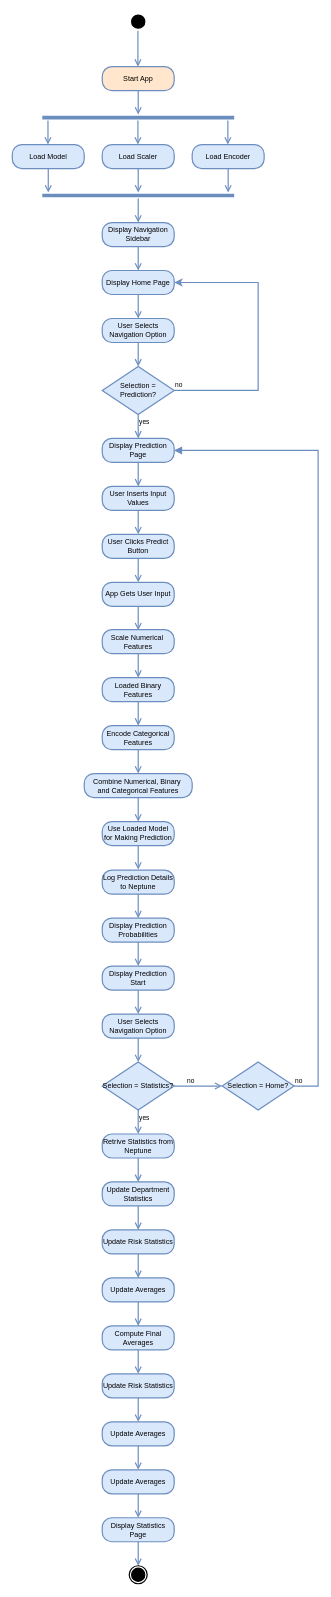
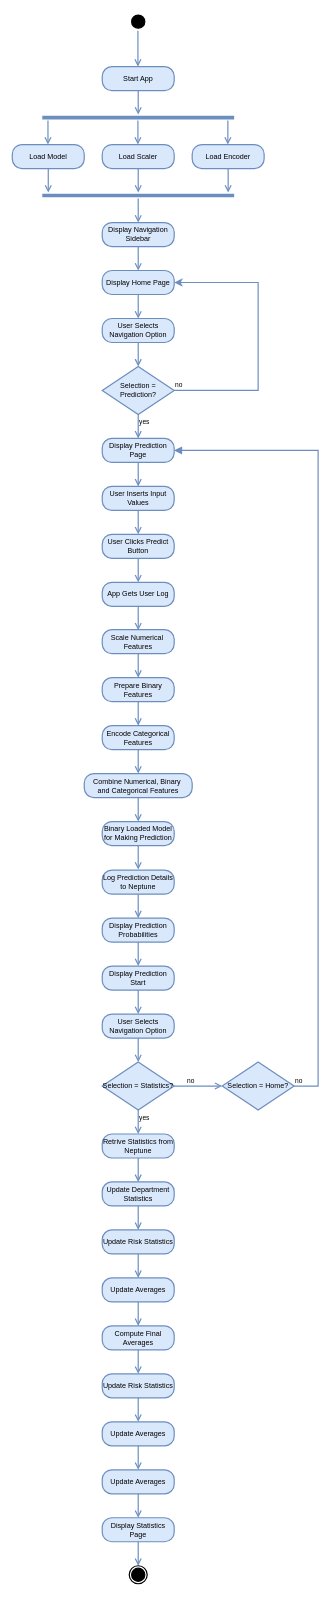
  <mxCell id="0" />
  <mxCell id="1" parent="0" />
  <mxCell id="2" value="no" style="edgeStyle=orthogonalEdgeStyle;html=1;align=left;verticalAlign=bottom;endArrow=open;endSize=8;strokeColor=#6c8ebf;rounded=0;entryX=1;entryY=0.5;entryDx=0;entryDy=0;fillColor=#dae8fc;strokeWidth=2;" edge="1" parent="1"><mxGeometry x="-1" relative="1" as="geometry"><mxPoint x="340" y="240" as="targetPoint" /><Array as="points"><mxPoint x="400" y="500" /><mxPoint x="400" y="240" /></Array></mxGeometry></mxCell>
  <mxCell id="3" value="" style="ellipse;html=1;shape=startState;fillColor=light-dark(#000000, #1d293b);strokeColor=#000000;strokeWidth=2;" vertex="1" parent="1"><mxGeometry x="215" y="20" width="30" height="30" as="geometry" /></mxCell>
- <mxCell id="4" value="Start App" style="rounded=1;whiteSpace=wrap;html=1;arcSize=40;fillColor=#ffe6cc;strokeColor=#6c8ebf;strokeWidth=2;" vertex="1" parent="1"><mxGeometry x="170" y="110" width="120" height="40" as="geometry" /></mxCell>
+ <mxCell id="4" value="Start App" style="rounded=1;whiteSpace=wrap;html=1;arcSize=40;fillColor=#dae8fc;strokeColor=#6c8ebf;strokeWidth=2;" vertex="1" parent="1"><mxGeometry x="170" y="110" width="120" height="40" as="geometry" /></mxCell>
  <mxCell id="5" value="" style="edgeStyle=orthogonalEdgeStyle;html=1;verticalAlign=bottom;endArrow=open;endSize=8;strokeColor=#6c8ebf;rounded=0;fillColor=#dae8fc;strokeWidth=2;" edge="1" parent="1" source="4"><mxGeometry relative="1" as="geometry"><mxPoint x="230" y="190" as="targetPoint" /></mxGeometry></mxCell>
  <mxCell id="6" value="" style="edgeStyle=orthogonalEdgeStyle;html=1;verticalAlign=bottom;endArrow=open;endSize=8;strokeColor=#6c8ebf;rounded=0;fillColor=#dae8fc;strokeWidth=2;" edge="1" parent="1"><mxGeometry relative="1" as="geometry"><mxPoint x="229.5" y="110" as="targetPoint" /><mxPoint x="229.5" y="50" as="sourcePoint" /></mxGeometry></mxCell>
  <mxCell id="7" value="" style="shape=line;html=1;strokeWidth=6;strokeColor=#6c8ebf;fillColor=#dae8fc;" vertex="1" parent="1"><mxGeometry x="70" y="190" width="320" height="10" as="geometry" /></mxCell>
  <mxCell id="8" value="Load Scaler" style="rounded=1;whiteSpace=wrap;html=1;arcSize=40;fillColor=#dae8fc;strokeColor=#6c8ebf;strokeWidth=2;" vertex="1" parent="1"><mxGeometry x="170" y="240" width="120" height="40" as="geometry" /></mxCell>
  <mxCell id="9" value="" style="edgeStyle=orthogonalEdgeStyle;html=1;verticalAlign=bottom;endArrow=open;endSize=8;strokeColor=#6c8ebf;rounded=0;fillColor=#dae8fc;strokeWidth=2;" edge="1" parent="1" source="8"><mxGeometry relative="1" as="geometry"><mxPoint x="230" y="320" as="targetPoint" /></mxGeometry></mxCell>
  <mxCell id="10" value="" style="edgeStyle=orthogonalEdgeStyle;html=1;verticalAlign=bottom;endArrow=open;endSize=8;strokeColor=#6c8ebf;rounded=0;fillColor=#dae8fc;strokeWidth=2;" edge="1" parent="1"><mxGeometry relative="1" as="geometry"><mxPoint x="229.5" y="240" as="targetPoint" /><mxPoint x="229.5" y="200" as="sourcePoint" /></mxGeometry></mxCell>
  <mxCell id="11" value="Load Model" style="rounded=1;whiteSpace=wrap;html=1;arcSize=40;fillColor=#dae8fc;strokeColor=#6c8ebf;strokeWidth=2;" vertex="1" parent="1"><mxGeometry x="20" y="240" width="120" height="40" as="geometry" /></mxCell>
  <mxCell id="12" value="" style="edgeStyle=orthogonalEdgeStyle;html=1;verticalAlign=bottom;endArrow=open;endSize=8;strokeColor=#6c8ebf;rounded=0;fillColor=#dae8fc;strokeWidth=2;" edge="1" parent="1" source="11"><mxGeometry relative="1" as="geometry"><mxPoint x="80" y="320" as="targetPoint" /></mxGeometry></mxCell>
  <mxCell id="13" value="" style="edgeStyle=orthogonalEdgeStyle;html=1;verticalAlign=bottom;endArrow=open;endSize=8;strokeColor=#6c8ebf;rounded=0;fillColor=#dae8fc;strokeWidth=2;" edge="1" parent="1"><mxGeometry relative="1" as="geometry"><mxPoint x="79.5" y="240" as="targetPoint" /><mxPoint x="79.5" y="200" as="sourcePoint" /></mxGeometry></mxCell>
  <mxCell id="14" value="Load Encoder" style="rounded=1;whiteSpace=wrap;html=1;arcSize=40;fillColor=#dae8fc;strokeColor=#6c8ebf;strokeWidth=2;" vertex="1" parent="1"><mxGeometry x="320" y="240" width="120" height="40" as="geometry" /></mxCell>
  <mxCell id="15" value="" style="edgeStyle=orthogonalEdgeStyle;html=1;verticalAlign=bottom;endArrow=open;endSize=8;strokeColor=#6c8ebf;rounded=0;fillColor=#dae8fc;strokeWidth=2;" edge="1" parent="1" source="14"><mxGeometry relative="1" as="geometry"><mxPoint x="380" y="320" as="targetPoint" /></mxGeometry></mxCell>
  <mxCell id="16" value="" style="edgeStyle=orthogonalEdgeStyle;html=1;verticalAlign=bottom;endArrow=open;endSize=8;strokeColor=#6c8ebf;rounded=0;fillColor=#dae8fc;strokeWidth=2;" edge="1" parent="1"><mxGeometry relative="1" as="geometry"><mxPoint x="379.5" y="240" as="targetPoint" /><mxPoint x="379.5" y="200" as="sourcePoint" /></mxGeometry></mxCell>
  <mxCell id="17" value="" style="shape=line;html=1;strokeWidth=6;strokeColor=#6c8ebf;fillColor=#dae8fc;" vertex="1" parent="1"><mxGeometry x="70" y="320" width="320" height="10" as="geometry" /></mxCell>
  <mxCell id="18" value="" style="edgeStyle=orthogonalEdgeStyle;html=1;verticalAlign=bottom;endArrow=open;endSize=8;strokeColor=#6c8ebf;rounded=0;fillColor=#dae8fc;strokeWidth=2;" edge="1" parent="1"><mxGeometry relative="1" as="geometry"><mxPoint x="230" y="370" as="targetPoint" /><mxPoint x="230" y="330" as="sourcePoint" /></mxGeometry></mxCell>
  <mxCell id="19" value="Display Navigation Sidebar" style="rounded=1;whiteSpace=wrap;html=1;arcSize=40;fillColor=#dae8fc;strokeColor=#6c8ebf;strokeWidth=2;" vertex="1" parent="1"><mxGeometry x="170" y="370" width="120" height="40" as="geometry" /></mxCell>
  <mxCell id="20" value="" style="edgeStyle=orthogonalEdgeStyle;html=1;verticalAlign=bottom;endArrow=open;endSize=8;strokeColor=#6c8ebf;rounded=0;fillColor=#dae8fc;strokeWidth=2;" edge="1" parent="1" source="19"><mxGeometry relative="1" as="geometry"><mxPoint x="230" y="450" as="targetPoint" /></mxGeometry></mxCell>
  <mxCell id="21" value="Display Home Page" style="rounded=1;whiteSpace=wrap;html=1;arcSize=40;fillColor=#dae8fc;strokeColor=#6c8ebf;strokeWidth=2;" vertex="1" parent="1"><mxGeometry x="170" y="450" width="120" height="40" as="geometry" /></mxCell>
  <mxCell id="22" value="" style="edgeStyle=orthogonalEdgeStyle;html=1;verticalAlign=bottom;endArrow=open;endSize=8;strokeColor=#6c8ebf;rounded=0;fillColor=#dae8fc;strokeWidth=2;" edge="1" parent="1" source="21"><mxGeometry relative="1" as="geometry"><mxPoint x="230" y="530" as="targetPoint" /></mxGeometry></mxCell>
  <mxCell id="23" value="User Selects Navigation Option" style="rounded=1;whiteSpace=wrap;html=1;arcSize=40;fillColor=#dae8fc;strokeColor=#6c8ebf;strokeWidth=2;" vertex="1" parent="1"><mxGeometry x="170" y="530" width="120" height="40" as="geometry" /></mxCell>
  <mxCell id="24" value="" style="edgeStyle=orthogonalEdgeStyle;html=1;verticalAlign=bottom;endArrow=open;endSize=8;strokeColor=#6c8ebf;rounded=0;fillColor=#dae8fc;strokeWidth=2;" edge="1" parent="1" source="23"><mxGeometry relative="1" as="geometry"><mxPoint x="230" y="610" as="targetPoint" /></mxGeometry></mxCell>
  <mxCell id="25" value="Selection = Prediction?" style="rhombus;whiteSpace=wrap;html=1;fillColor=#dae8fc;strokeColor=#6c8ebf;strokeWidth=2;" vertex="1" parent="1"><mxGeometry x="170" y="610" width="120" height="80" as="geometry" /></mxCell>
  <mxCell id="26" value="no" style="edgeStyle=orthogonalEdgeStyle;html=1;align=left;verticalAlign=bottom;endArrow=classic;endSize=8;strokeColor=#6c8ebf;rounded=0;fillColor=#dae8fc;strokeWidth=2;entryX=1;entryY=0.5;entryDx=0;entryDy=0;" edge="1" parent="1" source="25" target="21"><mxGeometry x="-1" relative="1" as="geometry"><mxPoint x="360" y="400" as="targetPoint" /><Array as="points"><mxPoint x="430" y="650" /><mxPoint x="430" y="470" /></Array></mxGeometry></mxCell>
  <mxCell id="27" value="yes" style="edgeStyle=orthogonalEdgeStyle;html=1;align=left;verticalAlign=top;endArrow=open;endSize=8;strokeColor=#6c8ebf;rounded=0;fillColor=#dae8fc;strokeWidth=2;" edge="1" parent="1" source="25"><mxGeometry x="-1" relative="1" as="geometry"><mxPoint x="230" y="730" as="targetPoint" /></mxGeometry></mxCell>
  <mxCell id="28" value="Display Prediction Page" style="rounded=1;whiteSpace=wrap;html=1;arcSize=40;fillColor=#dae8fc;strokeColor=#6c8ebf;strokeWidth=2;" vertex="1" parent="1"><mxGeometry x="170" y="730" width="120" height="40" as="geometry" /></mxCell>
  <mxCell id="29" value="" style="edgeStyle=orthogonalEdgeStyle;html=1;verticalAlign=bottom;endArrow=open;endSize=8;strokeColor=#6c8ebf;rounded=0;fillColor=#dae8fc;strokeWidth=2;" edge="1" parent="1" source="28"><mxGeometry relative="1" as="geometry"><mxPoint x="230" y="810" as="targetPoint" /></mxGeometry></mxCell>
  <mxCell id="30" value="User Inserts Input Values" style="rounded=1;whiteSpace=wrap;html=1;arcSize=40;fillColor=#dae8fc;strokeColor=#6c8ebf;strokeWidth=2;" vertex="1" parent="1"><mxGeometry x="170" y="810" width="120" height="40" as="geometry" /></mxCell>
  <mxCell id="31" value="" style="edgeStyle=orthogonalEdgeStyle;html=1;verticalAlign=bottom;endArrow=open;endSize=8;strokeColor=#6c8ebf;rounded=0;fillColor=#dae8fc;strokeWidth=2;" edge="1" parent="1" source="30"><mxGeometry relative="1" as="geometry"><mxPoint x="230" y="890" as="targetPoint" /></mxGeometry></mxCell>
  <mxCell id="32" value="User Clicks Predict Button" style="rounded=1;whiteSpace=wrap;html=1;arcSize=40;fillColor=#dae8fc;strokeColor=#6c8ebf;strokeWidth=2;" vertex="1" parent="1"><mxGeometry x="170" y="890" width="120" height="40" as="geometry" /></mxCell>
  <mxCell id="33" value="" style="edgeStyle=orthogonalEdgeStyle;html=1;verticalAlign=bottom;endArrow=open;endSize=8;strokeColor=#6c8ebf;rounded=0;fillColor=#dae8fc;strokeWidth=2;" edge="1" parent="1" source="32"><mxGeometry relative="1" as="geometry"><mxPoint x="230" y="970" as="targetPoint" /></mxGeometry></mxCell>
- <mxCell id="34" value="App Gets User Input" style="rounded=1;whiteSpace=wrap;html=1;arcSize=40;fillColor=#dae8fc;strokeColor=#6c8ebf;strokeWidth=2;" vertex="1" parent="1"><mxGeometry x="170" y="970" width="120" height="40" as="geometry" /></mxCell>
+ <mxCell id="34" value="App Gets User Log" style="rounded=1;whiteSpace=wrap;html=1;arcSize=40;fillColor=#dae8fc;strokeColor=#6c8ebf;strokeWidth=2;" vertex="1" parent="1"><mxGeometry x="170" y="970" width="120" height="40" as="geometry" /></mxCell>
  <mxCell id="35" value="" style="edgeStyle=orthogonalEdgeStyle;html=1;verticalAlign=bottom;endArrow=open;endSize=8;strokeColor=#6c8ebf;rounded=0;fillColor=#dae8fc;strokeWidth=2;" edge="1" parent="1" source="34"><mxGeometry relative="1" as="geometry"><mxPoint x="230" y="1050" as="targetPoint" /></mxGeometry></mxCell>
  <mxCell id="36" value="Scale&amp;nbsp;&lt;span style=&quot;background-color: transparent; color: light-dark(rgb(0, 0, 0), rgb(237, 237, 237));&quot;&gt;Numerical&amp;nbsp;&lt;/span&gt;&lt;div&gt;Features&lt;/div&gt;" style="rounded=1;whiteSpace=wrap;html=1;arcSize=40;fillColor=#dae8fc;strokeColor=#6c8ebf;strokeWidth=2;" vertex="1" parent="1"><mxGeometry x="170" y="1049" width="120" height="40" as="geometry" /></mxCell>
  <mxCell id="37" value="" style="edgeStyle=orthogonalEdgeStyle;html=1;verticalAlign=bottom;endArrow=open;endSize=8;strokeColor=#6c8ebf;rounded=0;fillColor=#dae8fc;strokeWidth=2;" edge="1" parent="1" source="36"><mxGeometry relative="1" as="geometry"><mxPoint x="230" y="1129" as="targetPoint" /></mxGeometry></mxCell>
- <mxCell id="38" value="Loaded Binary Features" style="rounded=1;whiteSpace=wrap;html=1;arcSize=40;fillColor=#dae8fc;strokeColor=#6c8ebf;strokeWidth=2;" vertex="1" parent="1"><mxGeometry x="170" y="1129" width="120" height="40" as="geometry" /></mxCell>
+ <mxCell id="38" value="Prepare Binary Features" style="rounded=1;whiteSpace=wrap;html=1;arcSize=40;fillColor=#dae8fc;strokeColor=#6c8ebf;strokeWidth=2;" vertex="1" parent="1"><mxGeometry x="170" y="1129" width="120" height="40" as="geometry" /></mxCell>
  <mxCell id="39" value="" style="edgeStyle=orthogonalEdgeStyle;html=1;verticalAlign=bottom;endArrow=open;endSize=8;strokeColor=#6c8ebf;rounded=0;fillColor=#dae8fc;strokeWidth=2;" edge="1" parent="1" source="38"><mxGeometry relative="1" as="geometry"><mxPoint x="230" y="1209" as="targetPoint" /></mxGeometry></mxCell>
  <mxCell id="40" value="Encode Categorical Features" style="rounded=1;whiteSpace=wrap;html=1;arcSize=40;fillColor=#dae8fc;strokeColor=#6c8ebf;strokeWidth=2;" vertex="1" parent="1"><mxGeometry x="170" y="1209" width="120" height="40" as="geometry" /></mxCell>
  <mxCell id="41" value="" style="edgeStyle=orthogonalEdgeStyle;html=1;verticalAlign=bottom;endArrow=open;endSize=8;strokeColor=#6c8ebf;rounded=0;fillColor=#dae8fc;strokeWidth=2;" edge="1" parent="1" source="40"><mxGeometry relative="1" as="geometry"><mxPoint x="230" y="1289" as="targetPoint" /></mxGeometry></mxCell>
  <mxCell id="42" value="Combine Numerical, Binary&amp;nbsp;&lt;div&gt;and Categorical Features&lt;/div&gt;" style="rounded=1;whiteSpace=wrap;html=1;arcSize=40;fillColor=#dae8fc;strokeColor=#6c8ebf;strokeWidth=2;" vertex="1" parent="1"><mxGeometry x="140" y="1289" width="180" height="40" as="geometry" /></mxCell>
  <mxCell id="43" value="" style="edgeStyle=orthogonalEdgeStyle;html=1;verticalAlign=bottom;endArrow=open;endSize=8;strokeColor=#6c8ebf;rounded=0;fillColor=#dae8fc;strokeWidth=2;" edge="1" parent="1" source="42"><mxGeometry relative="1" as="geometry"><mxPoint x="230" y="1369" as="targetPoint" /></mxGeometry></mxCell>
- <mxCell id="44" value="Use Loaded Model for&amp;nbsp;&lt;span style=&quot;background-color: transparent; color: light-dark(rgb(0, 0, 0), rgb(255, 255, 255));&quot;&gt;Making Prediction&lt;/span&gt;" style="rounded=1;whiteSpace=wrap;html=1;arcSize=40;fillColor=#dae8fc;strokeColor=#6c8ebf;strokeWidth=2;" vertex="1" parent="1"><mxGeometry x="170" y="1369" width="120" height="40" as="geometry" /></mxCell>
+ <mxCell id="44" value="Binary Loaded Model for&amp;nbsp;&lt;span style=&quot;background-color: transparent; color: light-dark(rgb(0, 0, 0), rgb(255, 255, 255));&quot;&gt;Making Prediction&lt;/span&gt;" style="rounded=1;whiteSpace=wrap;html=1;arcSize=40;fillColor=#dae8fc;strokeColor=#6c8ebf;strokeWidth=2;" vertex="1" parent="1"><mxGeometry x="170" y="1369" width="120" height="40" as="geometry" /></mxCell>
  <mxCell id="45" value="" style="edgeStyle=orthogonalEdgeStyle;html=1;verticalAlign=bottom;endArrow=open;endSize=8;strokeColor=#6c8ebf;rounded=0;fillColor=#dae8fc;strokeWidth=2;" edge="1" parent="1" source="44"><mxGeometry relative="1" as="geometry"><mxPoint x="230" y="1449" as="targetPoint" /></mxGeometry></mxCell>
  <mxCell id="46" value="Display Prediction Probabilities" style="rounded=1;whiteSpace=wrap;html=1;arcSize=40;fillColor=#dae8fc;strokeColor=#6c8ebf;strokeWidth=2;" vertex="1" parent="1"><mxGeometry x="170" y="1530" width="120" height="40" as="geometry" /></mxCell>
  <mxCell id="47" value="" style="edgeStyle=orthogonalEdgeStyle;html=1;verticalAlign=bottom;endArrow=open;endSize=8;strokeColor=#6c8ebf;rounded=0;fillColor=#dae8fc;strokeWidth=2;" edge="1" parent="1" source="46"><mxGeometry relative="1" as="geometry"><mxPoint x="230" y="1610" as="targetPoint" /></mxGeometry></mxCell>
  <mxCell id="48" value="Display Prediction Start" style="rounded=1;whiteSpace=wrap;html=1;arcSize=40;fillColor=#dae8fc;strokeColor=#6c8ebf;strokeWidth=2;" vertex="1" parent="1"><mxGeometry x="170" y="1610" width="120" height="40" as="geometry" /></mxCell>
  <mxCell id="49" value="Log Prediction Details to Neptune" style="rounded=1;whiteSpace=wrap;html=1;arcSize=40;fillColor=#dae8fc;strokeColor=#6c8ebf;strokeWidth=2;" vertex="1" parent="1"><mxGeometry x="170" y="1450" width="120" height="40" as="geometry" /></mxCell>
  <mxCell id="50" value="" style="edgeStyle=orthogonalEdgeStyle;html=1;verticalAlign=bottom;endArrow=open;endSize=8;strokeColor=#6c8ebf;rounded=0;fillColor=#dae8fc;strokeWidth=2;" edge="1" parent="1" source="49"><mxGeometry relative="1" as="geometry"><mxPoint x="230" y="1530" as="targetPoint" /></mxGeometry></mxCell>
  <mxCell id="51" value="" style="edgeStyle=orthogonalEdgeStyle;html=1;verticalAlign=bottom;endArrow=open;endSize=8;strokeColor=#6c8ebf;rounded=0;fillColor=#dae8fc;strokeWidth=2;" edge="1" parent="1"><mxGeometry relative="1" as="geometry"><mxPoint x="230" y="1690" as="targetPoint" /><mxPoint x="230" y="1650" as="sourcePoint" /></mxGeometry></mxCell>
  <mxCell id="52" value="User Selects Navigation Option" style="rounded=1;whiteSpace=wrap;html=1;arcSize=40;fillColor=#dae8fc;strokeColor=#6c8ebf;strokeWidth=2;" vertex="1" parent="1"><mxGeometry x="170" y="1690" width="120" height="40" as="geometry" /></mxCell>
  <mxCell id="53" value="" style="edgeStyle=orthogonalEdgeStyle;html=1;verticalAlign=bottom;endArrow=open;endSize=8;strokeColor=#6c8ebf;rounded=0;fillColor=#dae8fc;strokeWidth=2;" edge="1" parent="1" source="52"><mxGeometry relative="1" as="geometry"><mxPoint x="230" y="1770" as="targetPoint" /></mxGeometry></mxCell>
  <mxCell id="54" value="Selection = Statistics?" style="rhombus;whiteSpace=wrap;html=1;fillColor=#dae8fc;strokeColor=#6c8ebf;strokeWidth=2;" vertex="1" parent="1"><mxGeometry x="170" y="1770" width="120" height="80" as="geometry" /></mxCell>
  <mxCell id="55" value="no" style="edgeStyle=orthogonalEdgeStyle;html=1;align=left;verticalAlign=bottom;endArrow=open;endSize=8;strokeColor=#6c8ebf;rounded=0;fillColor=#dae8fc;strokeWidth=2;" edge="1" parent="1" source="54"><mxGeometry x="-0.5" relative="1" as="geometry"><mxPoint x="370" y="1810" as="targetPoint" /><Array as="points"><mxPoint x="360" y="1810" /><mxPoint x="360" y="1810" /></Array><mxPoint as="offset" /></mxGeometry></mxCell>
  <mxCell id="56" value="yes" style="edgeStyle=orthogonalEdgeStyle;html=1;align=left;verticalAlign=top;endArrow=open;endSize=8;strokeColor=#6c8ebf;rounded=0;fillColor=#dae8fc;strokeWidth=2;" edge="1" parent="1" source="54"><mxGeometry x="-1" relative="1" as="geometry"><mxPoint x="230" y="1890" as="targetPoint" /></mxGeometry></mxCell>
  <mxCell id="57" value="Retrive Statistics from Neptune" style="rounded=1;whiteSpace=wrap;html=1;arcSize=40;fillColor=#dae8fc;strokeColor=#6c8ebf;strokeWidth=2;" vertex="1" parent="1"><mxGeometry x="170" y="1890" width="120" height="40" as="geometry" /></mxCell>
  <mxCell id="58" value="" style="edgeStyle=orthogonalEdgeStyle;html=1;verticalAlign=bottom;endArrow=open;endSize=8;strokeColor=#6c8ebf;rounded=0;fillColor=#dae8fc;strokeWidth=2;" edge="1" parent="1" source="57"><mxGeometry relative="1" as="geometry"><mxPoint x="230" y="1970" as="targetPoint" /></mxGeometry></mxCell>
  <mxCell id="59" value="Update Department Statistics" style="rounded=1;whiteSpace=wrap;html=1;arcSize=40;fillColor=#dae8fc;strokeColor=#6c8ebf;strokeWidth=2;" vertex="1" parent="1"><mxGeometry x="170" y="1970" width="120" height="40" as="geometry" /></mxCell>
  <mxCell id="60" value="" style="edgeStyle=orthogonalEdgeStyle;html=1;verticalAlign=bottom;endArrow=open;endSize=8;strokeColor=#6c8ebf;rounded=0;fillColor=#dae8fc;strokeWidth=2;" edge="1" parent="1" source="59"><mxGeometry relative="1" as="geometry"><mxPoint x="230" y="2050" as="targetPoint" /></mxGeometry></mxCell>
  <mxCell id="61" value="Update Risk Statistics" style="rounded=1;whiteSpace=wrap;html=1;arcSize=40;fillColor=#dae8fc;strokeColor=#6c8ebf;strokeWidth=2;" vertex="1" parent="1"><mxGeometry x="170" y="2050" width="120" height="40" as="geometry" /></mxCell>
  <mxCell id="62" value="" style="edgeStyle=orthogonalEdgeStyle;html=1;verticalAlign=bottom;endArrow=open;endSize=8;strokeColor=#6c8ebf;rounded=0;fillColor=#dae8fc;strokeWidth=2;" edge="1" parent="1"><mxGeometry relative="1" as="geometry"><mxPoint x="230" y="2130" as="targetPoint" /><mxPoint x="230" y="2090" as="sourcePoint" /></mxGeometry></mxCell>
  <mxCell id="63" value="Update Averages" style="rounded=1;whiteSpace=wrap;html=1;arcSize=40;fillColor=#dae8fc;strokeColor=#6c8ebf;strokeWidth=2;" vertex="1" parent="1"><mxGeometry x="170" y="2130" width="120" height="40" as="geometry" /></mxCell>
  <mxCell id="64" value="" style="edgeStyle=orthogonalEdgeStyle;html=1;verticalAlign=bottom;endArrow=open;endSize=8;strokeColor=#6c8ebf;rounded=0;fillColor=#dae8fc;strokeWidth=2;" edge="1" parent="1" source="63"><mxGeometry relative="1" as="geometry"><mxPoint x="230" y="2210" as="targetPoint" /></mxGeometry></mxCell>
  <mxCell id="65" value="Compute Final Averages" style="rounded=1;whiteSpace=wrap;html=1;arcSize=40;fillColor=#dae8fc;strokeColor=#6c8ebf;strokeWidth=2;" vertex="1" parent="1"><mxGeometry x="170" y="2210" width="120" height="40" as="geometry" /></mxCell>
  <mxCell id="66" value="" style="edgeStyle=orthogonalEdgeStyle;html=1;verticalAlign=bottom;endArrow=open;endSize=8;strokeColor=#6c8ebf;rounded=0;fillColor=#dae8fc;strokeWidth=2;" edge="1" parent="1" source="65"><mxGeometry relative="1" as="geometry"><mxPoint x="230" y="2290" as="targetPoint" /></mxGeometry></mxCell>
  <mxCell id="67" value="Update Risk Statistics" style="rounded=1;whiteSpace=wrap;html=1;arcSize=40;fillColor=#dae8fc;strokeColor=#6c8ebf;strokeWidth=2;" vertex="1" parent="1"><mxGeometry x="170" y="2290" width="120" height="40" as="geometry" /></mxCell>
  <mxCell id="68" value="" style="edgeStyle=orthogonalEdgeStyle;html=1;verticalAlign=bottom;endArrow=open;endSize=8;strokeColor=#6c8ebf;rounded=0;fillColor=#dae8fc;strokeWidth=2;" edge="1" parent="1"><mxGeometry relative="1" as="geometry"><mxPoint x="230" y="2370" as="targetPoint" /><mxPoint x="230" y="2330" as="sourcePoint" /></mxGeometry></mxCell>
  <mxCell id="69" value="Update Averages" style="rounded=1;whiteSpace=wrap;html=1;arcSize=40;fillColor=#dae8fc;strokeColor=#6c8ebf;strokeWidth=2;" vertex="1" parent="1"><mxGeometry x="170" y="2370" width="120" height="40" as="geometry" /></mxCell>
  <mxCell id="70" value="" style="edgeStyle=orthogonalEdgeStyle;html=1;verticalAlign=bottom;endArrow=open;endSize=8;strokeColor=#6c8ebf;rounded=0;fillColor=#dae8fc;strokeWidth=2;" edge="1" parent="1" source="69"><mxGeometry relative="1" as="geometry"><mxPoint x="230" y="2450" as="targetPoint" /></mxGeometry></mxCell>
  <mxCell id="71" value="Update Averages" style="rounded=1;whiteSpace=wrap;html=1;arcSize=40;fillColor=#dae8fc;strokeColor=#6c8ebf;strokeWidth=2;" vertex="1" parent="1"><mxGeometry x="170" y="2450" width="120" height="40" as="geometry" /></mxCell>
  <mxCell id="72" value="" style="edgeStyle=orthogonalEdgeStyle;html=1;verticalAlign=bottom;endArrow=open;endSize=8;strokeColor=#6c8ebf;rounded=0;fillColor=#dae8fc;strokeWidth=2;" edge="1" parent="1" source="71"><mxGeometry relative="1" as="geometry"><mxPoint x="230" y="2530" as="targetPoint" /></mxGeometry></mxCell>
  <mxCell id="73" value="Display Statistics Page" style="rounded=1;whiteSpace=wrap;html=1;arcSize=40;fillColor=#dae8fc;strokeColor=#6c8ebf;strokeWidth=2;" vertex="1" parent="1"><mxGeometry x="170" y="2530" width="120" height="40" as="geometry" /></mxCell>
  <mxCell id="74" value="" style="edgeStyle=orthogonalEdgeStyle;html=1;verticalAlign=bottom;endArrow=open;endSize=8;strokeColor=#6c8ebf;rounded=0;fillColor=#dae8fc;strokeWidth=2;" edge="1" parent="1" source="73"><mxGeometry relative="1" as="geometry"><mxPoint x="230" y="2610" as="targetPoint" /></mxGeometry></mxCell>
  <mxCell id="75" value="Selection = Home?" style="rhombus;whiteSpace=wrap;html=1;fillColor=#dae8fc;strokeColor=#6c8ebf;strokeWidth=2;" vertex="1" parent="1"><mxGeometry x="370" y="1770" width="120" height="80" as="geometry" /></mxCell>
  <mxCell id="76" value="no" style="edgeStyle=orthogonalEdgeStyle;html=1;align=left;verticalAlign=bottom;endArrow=block;endSize=8;strokeColor=#6c8ebf;rounded=0;fillColor=#dae8fc;strokeWidth=2;entryX=1;entryY=0.5;entryDx=0;entryDy=0;" edge="1" parent="1" source="75" target="28"><mxGeometry x="-1" relative="1" as="geometry"><mxPoint x="570" y="1810" as="targetPoint" /><Array as="points"><mxPoint x="530" y="1810" /><mxPoint x="530" y="750" /></Array></mxGeometry></mxCell>
  <mxCell id="77" value="" style="ellipse;html=1;shape=endState;fillColor=light-dark(#000000, #1d293b);strokeColor=light-dark(#000000, #5c79a3);strokeWidth=2;" vertex="1" parent="1"><mxGeometry x="215" y="2610" width="30" height="30" as="geometry" /></mxCell>
